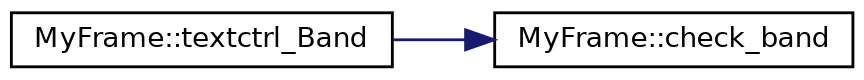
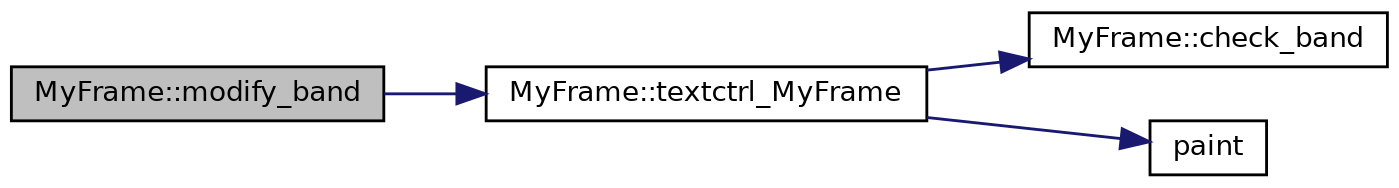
  digraph {
    rankdir=LR
    node [color=black fillcolor=white fontname=Helvetica fontsize=10 shape=record style=filled]
    edge [color=midnightblue fontname=Helvetica fontsize=10 labelfontname=Helvetica labelfontsize=10 style=solid]
-   n2 [height=0.2 label="MyFrame::textctrl_Band" width=0.4]
+   n1 [fillcolor=grey75 fontcolor=black height=0.2 label="MyFrame::modify_band" width=0.4]
+   n2 [height=0.2 label="MyFrame::textctrl_MyFrame" width=0.4]
    n3 [height=0.2 label="MyFrame::check_band" width=0.4]
+   n4 [height=0.2 label=paint width=0.4]
+   n1 -> n2
    n2 -> n3
+   n2 -> n4
  }
